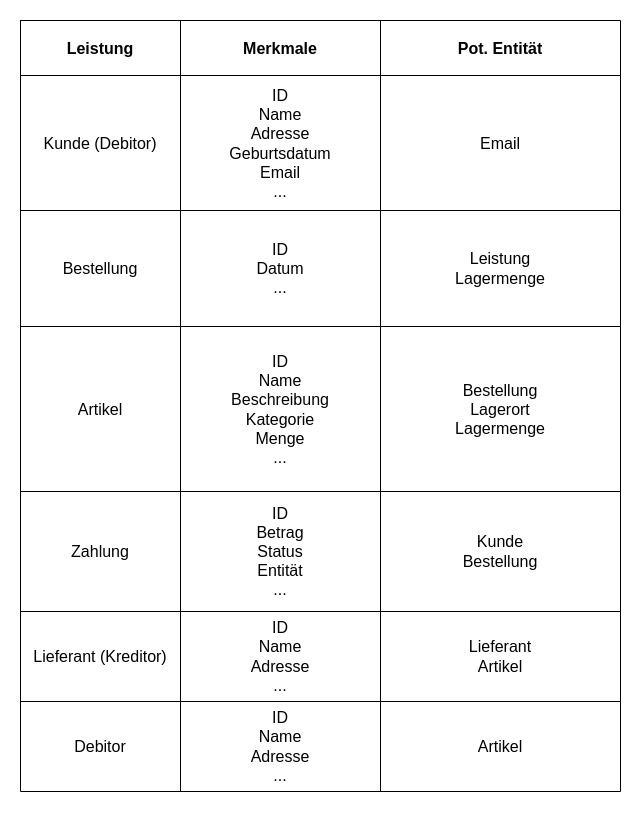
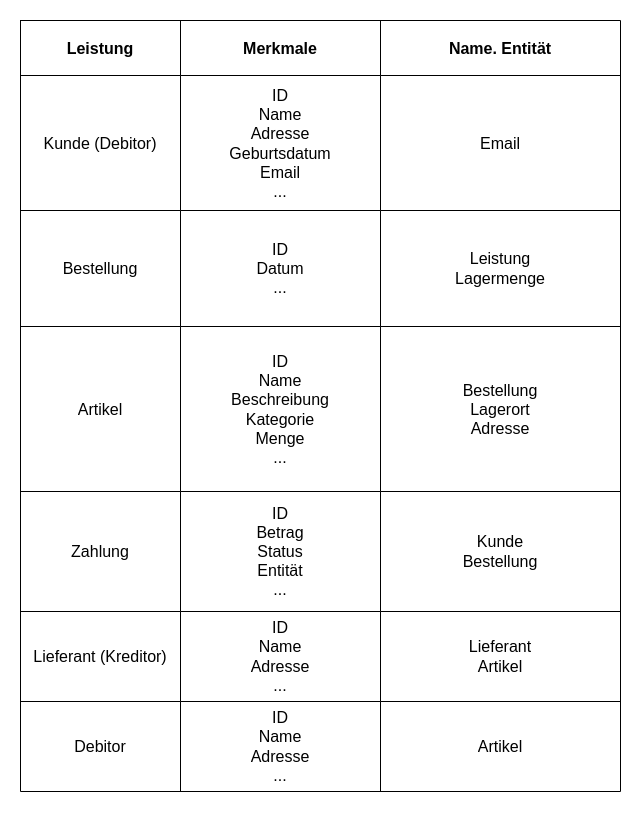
  <mxCell id="0" />
  <mxCell id="1" parent="0" />
  <mxCell id="2" value="" style="shape=table;startSize=0;container=1;collapsible=0;childLayout=tableLayout;fontSize=16;" parent="1" vertex="1"><mxGeometry x="20" y="20" width="600" height="771.0" as="geometry" /></mxCell>
  <mxCell id="3" value="" style="shape=tableRow;horizontal=0;startSize=0;swimlaneHead=0;swimlaneBody=0;strokeColor=inherit;top=0;left=0;bottom=0;right=0;collapsible=0;dropTarget=0;fillColor=none;points=[[0,0.5],[1,0.5]];portConstraint=eastwest;fontSize=16;" parent="2" vertex="1"><mxGeometry width="600" height="55" as="geometry" /></mxCell>
  <mxCell id="4" value="&lt;b&gt;Leistung&lt;/b&gt;" style="shape=partialRectangle;html=1;whiteSpace=wrap;connectable=0;strokeColor=inherit;overflow=hidden;fillColor=none;top=0;left=0;bottom=0;right=0;pointerEvents=1;fontSize=16;" parent="3" vertex="1"><mxGeometry width="160" height="55" as="geometry"><mxRectangle width="160" height="55" as="alternateBounds" /></mxGeometry></mxCell>
  <mxCell id="5" value="&lt;b&gt;Merkmale&lt;/b&gt;" style="shape=partialRectangle;html=1;whiteSpace=wrap;connectable=0;strokeColor=inherit;overflow=hidden;fillColor=none;top=0;left=0;bottom=0;right=0;pointerEvents=1;fontSize=16;" parent="3" vertex="1"><mxGeometry x="160" width="200" height="55" as="geometry"><mxRectangle width="200" height="55" as="alternateBounds" /></mxGeometry></mxCell>
- <mxCell id="6" value="&lt;b&gt;Pot. Entität&lt;/b&gt;" style="shape=partialRectangle;html=1;whiteSpace=wrap;connectable=0;strokeColor=inherit;overflow=hidden;fillColor=none;top=0;left=0;bottom=0;right=0;pointerEvents=1;fontSize=16;" parent="3" vertex="1"><mxGeometry x="360" width="240" height="55" as="geometry"><mxRectangle width="240" height="55" as="alternateBounds" /></mxGeometry></mxCell>
+ <mxCell id="6" value="&lt;b&gt;Name. Entität&lt;/b&gt;" style="shape=partialRectangle;html=1;whiteSpace=wrap;connectable=0;strokeColor=inherit;overflow=hidden;fillColor=none;top=0;left=0;bottom=0;right=0;pointerEvents=1;fontSize=16;" parent="3" vertex="1"><mxGeometry x="360" width="240" height="55" as="geometry"><mxRectangle width="240" height="55" as="alternateBounds" /></mxGeometry></mxCell>
  <mxCell id="7" value="" style="shape=tableRow;horizontal=0;startSize=0;swimlaneHead=0;swimlaneBody=0;strokeColor=inherit;top=0;left=0;bottom=0;right=0;collapsible=0;dropTarget=0;fillColor=none;points=[[0,0.5],[1,0.5]];portConstraint=eastwest;fontSize=16;" parent="2" vertex="1"><mxGeometry y="55" width="600" height="135" as="geometry" /></mxCell>
  <mxCell id="8" value="Kunde (Debitor)" style="shape=partialRectangle;html=1;whiteSpace=wrap;connectable=0;strokeColor=inherit;overflow=hidden;fillColor=none;top=0;left=0;bottom=0;right=0;pointerEvents=1;fontSize=16;" parent="7" vertex="1"><mxGeometry width="160" height="135" as="geometry"><mxRectangle width="160" height="135" as="alternateBounds" /></mxGeometry></mxCell>
  <mxCell id="9" value="&lt;div&gt;ID&lt;/div&gt;Name&lt;div&gt;Adresse&lt;/div&gt;&lt;div&gt;Geburtsdatum&lt;/div&gt;&lt;div&gt;Email&lt;/div&gt;&lt;div&gt;...&lt;/div&gt;" style="shape=partialRectangle;html=1;whiteSpace=wrap;connectable=0;strokeColor=inherit;overflow=hidden;fillColor=none;top=0;left=0;bottom=0;right=0;pointerEvents=1;fontSize=16;" parent="7" vertex="1"><mxGeometry x="160" width="200" height="135" as="geometry"><mxRectangle width="200" height="135" as="alternateBounds" /></mxGeometry></mxCell>
  <mxCell id="10" value="Email" style="shape=partialRectangle;html=1;whiteSpace=wrap;connectable=0;strokeColor=inherit;overflow=hidden;fillColor=none;top=0;left=0;bottom=0;right=0;pointerEvents=1;fontSize=16;" parent="7" vertex="1"><mxGeometry x="360" width="240" height="135" as="geometry"><mxRectangle width="240" height="135" as="alternateBounds" /></mxGeometry></mxCell>
  <mxCell id="11" value="" style="shape=tableRow;horizontal=0;startSize=0;swimlaneHead=0;swimlaneBody=0;strokeColor=inherit;top=0;left=0;bottom=0;right=0;collapsible=0;dropTarget=0;fillColor=none;points=[[0,0.5],[1,0.5]];portConstraint=eastwest;fontSize=16;" parent="2" vertex="1"><mxGeometry y="190" width="600" height="116" as="geometry" /></mxCell>
  <mxCell id="12" value="Bestellung" style="shape=partialRectangle;html=1;whiteSpace=wrap;connectable=0;strokeColor=inherit;overflow=hidden;fillColor=none;top=0;left=0;bottom=0;right=0;pointerEvents=1;fontSize=16;" parent="11" vertex="1"><mxGeometry width="160" height="116" as="geometry"><mxRectangle width="160" height="116" as="alternateBounds" /></mxGeometry></mxCell>
  <mxCell id="13" value="ID&lt;div&gt;Datum&lt;/div&gt;&lt;div&gt;...&lt;/div&gt;" style="shape=partialRectangle;html=1;whiteSpace=wrap;connectable=0;strokeColor=inherit;overflow=hidden;fillColor=none;top=0;left=0;bottom=0;right=0;pointerEvents=1;fontSize=16;" parent="11" vertex="1"><mxGeometry x="160" width="200" height="116" as="geometry"><mxRectangle width="200" height="116" as="alternateBounds" /></mxGeometry></mxCell>
  <mxCell id="14" value="Leistung&lt;div&gt;Lagermenge&lt;/div&gt;" style="shape=partialRectangle;html=1;whiteSpace=wrap;connectable=0;strokeColor=inherit;overflow=hidden;fillColor=none;top=0;left=0;bottom=0;right=0;pointerEvents=1;fontSize=16;" parent="11" vertex="1"><mxGeometry x="360" width="240" height="116" as="geometry"><mxRectangle width="240" height="116" as="alternateBounds" /></mxGeometry></mxCell>
  <mxCell id="15" style="shape=tableRow;horizontal=0;startSize=0;swimlaneHead=0;swimlaneBody=0;strokeColor=inherit;top=0;left=0;bottom=0;right=0;collapsible=0;dropTarget=0;fillColor=none;points=[[0,0.5],[1,0.5]];portConstraint=eastwest;fontSize=16;" parent="2" vertex="1"><mxGeometry y="306" width="600" height="165" as="geometry" /></mxCell>
  <mxCell id="16" value="Artikel" style="shape=partialRectangle;html=1;whiteSpace=wrap;connectable=0;strokeColor=inherit;overflow=hidden;fillColor=none;top=0;left=0;bottom=0;right=0;pointerEvents=1;fontSize=16;" parent="15" vertex="1"><mxGeometry width="160" height="165" as="geometry"><mxRectangle width="160" height="165" as="alternateBounds" /></mxGeometry></mxCell>
  <mxCell id="17" value="&lt;div&gt;ID&lt;/div&gt;Name&lt;div&gt;Beschreibung&lt;br&gt;&lt;div&gt;Kategorie&lt;/div&gt;&lt;div&gt;Menge&lt;/div&gt;&lt;div&gt;...&lt;/div&gt;&lt;/div&gt;" style="shape=partialRectangle;html=1;whiteSpace=wrap;connectable=0;strokeColor=inherit;overflow=hidden;fillColor=none;top=0;left=0;bottom=0;right=0;pointerEvents=1;fontSize=16;" parent="15" vertex="1"><mxGeometry x="160" width="200" height="165" as="geometry"><mxRectangle width="200" height="165" as="alternateBounds" /></mxGeometry></mxCell>
- <mxCell id="18" value="&lt;div&gt;Bestellung&lt;/div&gt;&lt;div&gt;Lagerort&lt;/div&gt;&lt;div&gt;Lagermenge&lt;/div&gt;" style="shape=partialRectangle;html=1;whiteSpace=wrap;connectable=0;strokeColor=inherit;overflow=hidden;fillColor=none;top=0;left=0;bottom=0;right=0;pointerEvents=1;fontSize=16;" parent="15" vertex="1"><mxGeometry x="360" width="240" height="165" as="geometry"><mxRectangle width="240" height="165" as="alternateBounds" /></mxGeometry></mxCell>
+ <mxCell id="18" value="&lt;div&gt;Bestellung&lt;/div&gt;&lt;div&gt;Lagerort&lt;/div&gt;&lt;div&gt;Adresse&lt;/div&gt;" style="shape=partialRectangle;html=1;whiteSpace=wrap;connectable=0;strokeColor=inherit;overflow=hidden;fillColor=none;top=0;left=0;bottom=0;right=0;pointerEvents=1;fontSize=16;" parent="15" vertex="1"><mxGeometry x="360" width="240" height="165" as="geometry"><mxRectangle width="240" height="165" as="alternateBounds" /></mxGeometry></mxCell>
  <mxCell id="19" style="shape=tableRow;horizontal=0;startSize=0;swimlaneHead=0;swimlaneBody=0;strokeColor=inherit;top=0;left=0;bottom=0;right=0;collapsible=0;dropTarget=0;fillColor=none;points=[[0,0.5],[1,0.5]];portConstraint=eastwest;fontSize=16;" parent="2" vertex="1"><mxGeometry y="471" width="600" height="120" as="geometry" /></mxCell>
  <mxCell id="20" value="Zahlung" style="shape=partialRectangle;html=1;whiteSpace=wrap;connectable=0;strokeColor=inherit;overflow=hidden;fillColor=none;top=0;left=0;bottom=0;right=0;pointerEvents=1;fontSize=16;" parent="19" vertex="1"><mxGeometry width="160" height="120" as="geometry"><mxRectangle width="160" height="120" as="alternateBounds" /></mxGeometry></mxCell>
  <mxCell id="21" value="&lt;div&gt;ID&lt;/div&gt;Betrag&lt;div&gt;Status&lt;/div&gt;&lt;div&gt;Entität&lt;br&gt;&lt;div&gt;...&lt;/div&gt;&lt;/div&gt;" style="shape=partialRectangle;html=1;whiteSpace=wrap;connectable=0;strokeColor=inherit;overflow=hidden;fillColor=none;top=0;left=0;bottom=0;right=0;pointerEvents=1;fontSize=16;" parent="19" vertex="1"><mxGeometry x="160" width="200" height="120" as="geometry"><mxRectangle width="200" height="120" as="alternateBounds" /></mxGeometry></mxCell>
  <mxCell id="22" value="Kunde&lt;div&gt;Bestellung&lt;/div&gt;" style="shape=partialRectangle;html=1;whiteSpace=wrap;connectable=0;strokeColor=inherit;overflow=hidden;fillColor=none;top=0;left=0;bottom=0;right=0;pointerEvents=1;fontSize=16;" parent="19" vertex="1"><mxGeometry x="360" width="240" height="120" as="geometry"><mxRectangle width="240" height="120" as="alternateBounds" /></mxGeometry></mxCell>
  <mxCell id="23" style="shape=tableRow;horizontal=0;startSize=0;swimlaneHead=0;swimlaneBody=0;strokeColor=inherit;top=0;left=0;bottom=0;right=0;collapsible=0;dropTarget=0;fillColor=none;points=[[0,0.5],[1,0.5]];portConstraint=eastwest;fontSize=16;" parent="2" vertex="1"><mxGeometry y="591" width="600" height="90" as="geometry" /></mxCell>
  <mxCell id="24" value="Lieferant (Kreditor)" style="shape=partialRectangle;html=1;whiteSpace=wrap;connectable=0;strokeColor=inherit;overflow=hidden;fillColor=none;top=0;left=0;bottom=0;right=0;pointerEvents=1;fontSize=16;" parent="23" vertex="1"><mxGeometry width="160" height="90" as="geometry"><mxRectangle width="160" height="90" as="alternateBounds" /></mxGeometry></mxCell>
  <mxCell id="25" value="ID&lt;div&gt;Name&lt;/div&gt;&lt;div&gt;Adresse&lt;/div&gt;&lt;div&gt;...&lt;/div&gt;" style="shape=partialRectangle;html=1;whiteSpace=wrap;connectable=0;strokeColor=inherit;overflow=hidden;fillColor=none;top=0;left=0;bottom=0;right=0;pointerEvents=1;fontSize=16;" parent="23" vertex="1"><mxGeometry x="160" width="200" height="90" as="geometry"><mxRectangle width="200" height="90" as="alternateBounds" /></mxGeometry></mxCell>
  <mxCell id="26" value="Lieferant&lt;div&gt;Artikel&lt;/div&gt;" style="shape=partialRectangle;html=1;whiteSpace=wrap;connectable=0;strokeColor=inherit;overflow=hidden;fillColor=none;top=0;left=0;bottom=0;right=0;pointerEvents=1;fontSize=16;" parent="23" vertex="1"><mxGeometry x="360" width="240" height="90" as="geometry"><mxRectangle width="240" height="90" as="alternateBounds" /></mxGeometry></mxCell>
  <mxCell id="27" style="shape=tableRow;horizontal=0;startSize=0;swimlaneHead=0;swimlaneBody=0;strokeColor=inherit;top=0;left=0;bottom=0;right=0;collapsible=0;dropTarget=0;fillColor=none;points=[[0,0.5],[1,0.5]];portConstraint=eastwest;fontSize=16;" parent="2" vertex="1"><mxGeometry y="681" width="600" height="90" as="geometry" /></mxCell>
  <mxCell id="28" value="Debitor" style="shape=partialRectangle;html=1;whiteSpace=wrap;connectable=0;strokeColor=inherit;overflow=hidden;fillColor=none;top=0;left=0;bottom=0;right=0;pointerEvents=1;fontSize=16;" parent="27" vertex="1"><mxGeometry width="160" height="90" as="geometry"><mxRectangle width="160" height="90" as="alternateBounds" /></mxGeometry></mxCell>
  <mxCell id="29" value="ID&lt;div&gt;Name&lt;/div&gt;&lt;div&gt;Adresse&lt;/div&gt;&lt;div&gt;...&lt;/div&gt;" style="shape=partialRectangle;html=1;whiteSpace=wrap;connectable=0;strokeColor=inherit;overflow=hidden;fillColor=none;top=0;left=0;bottom=0;right=0;pointerEvents=1;fontSize=16;" parent="27" vertex="1"><mxGeometry x="160" width="200" height="90" as="geometry"><mxRectangle width="200" height="90" as="alternateBounds" /></mxGeometry></mxCell>
  <mxCell id="30" value="Artikel" style="shape=partialRectangle;html=1;whiteSpace=wrap;connectable=0;strokeColor=inherit;overflow=hidden;fillColor=none;top=0;left=0;bottom=0;right=0;pointerEvents=1;fontSize=16;" parent="27" vertex="1"><mxGeometry x="360" width="240" height="90" as="geometry"><mxRectangle width="240" height="90" as="alternateBounds" /></mxGeometry></mxCell>
